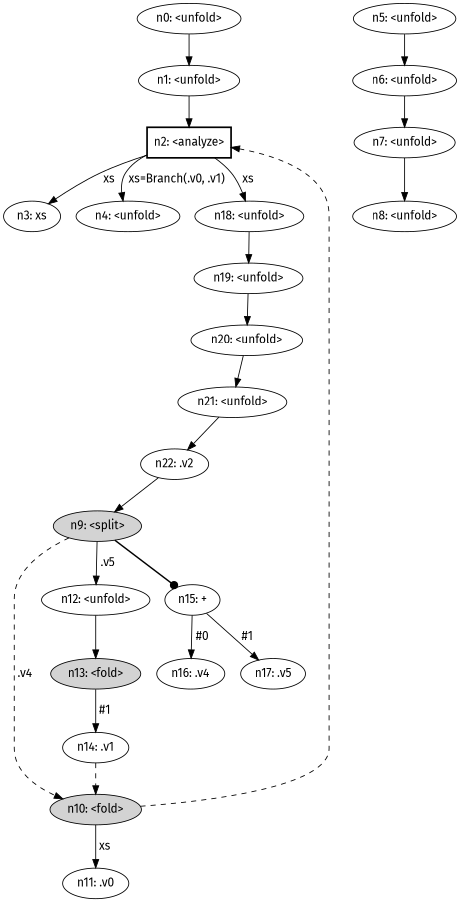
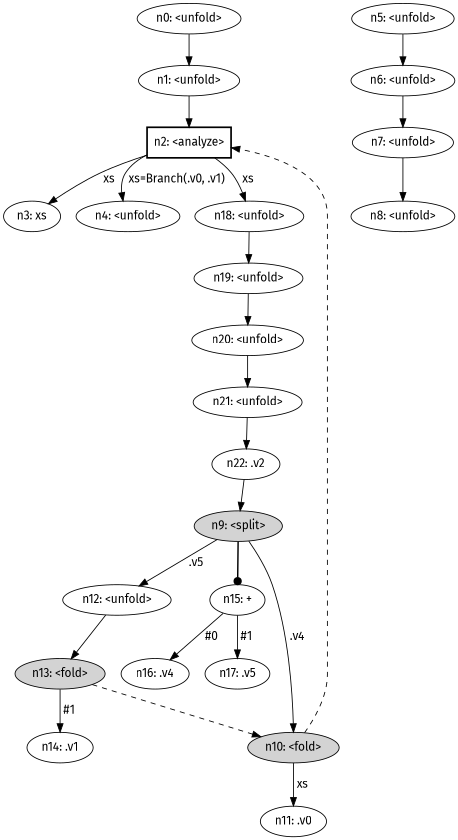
  digraph {
    fontname="Fira Sans"
    node [fontname="Fira Sans"]
    edge [fontname="Fira Sans"]
    n1 [label="n0: <unfold>"]
    n2 [label="n1: <unfold>"]
    n3 [label="n2: <analyze>" shape=box style=bold]
    n4 [label="n3: xs"]
    n5 [label="n4: <unfold>"]
    n6 [label="n18: <unfold>"]
    n7 [label="n19: <unfold>"]
    n8 [label="n5: <unfold>"]
    n9 [label="n6: <unfold>"]
    n10 [label="n7: <unfold>"]
    n11 [label="n8: <unfold>"]
    n12 [label="n9: <split>" style=filled]
    n13 [label="n10: <fold>" style=filled]
    n14 [label="n12: <unfold>"]
    n15 [label="n15: +"]
    n16 [label="n11: .v0"]
    n17 [label="n13: <fold>" style=filled]
    n18 [label="n16: .v4"]
    n19 [label="n17: .v5"]
    n20 [label="n14: .v1"]
    n21 [label="n20: <unfold>"]
    n22 [label="n21: <unfold>"]
    n23 [label="n22: .v2"]
    n1 -> n2
    n2 -> n3
    n3 -> n4 [label=" xs "]
    n3 -> n5 [label=" xs=Branch(.v0, .v1) "]
    n3 -> n6 [label=" xs "]
    n6 -> n7
    n7 -> n21
    n8 -> n9
    n9 -> n10
    n10 -> n11
-   n12 -> n13 [label=" .v4 " style=dashed]
+   n12 -> n13 [label=" .v4 "]
    n12 -> n14 [label=" .v5 "]
    n12 -> n15 [arrowhead=dot penwidth=1.7]
    n13 -> n3 [style=dashed]
    n13 -> n16 [label=" xs "]
    n14 -> n17
    n15 -> n18 [label=" #0 "]
    n15 -> n19 [label=" #1 "]
-   n20 -> n13 [style=dashed]
+   n17 -> n13 [style=dashed]
    n17 -> n20 [label=" #1 "]
    n21 -> n22
    n22 -> n23
    n23 -> n12
  }
